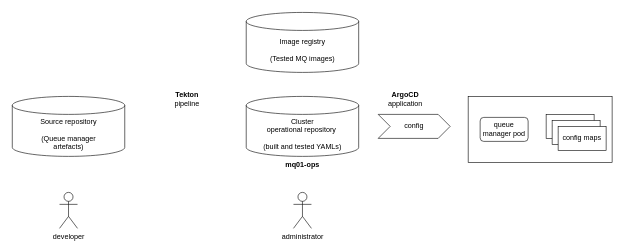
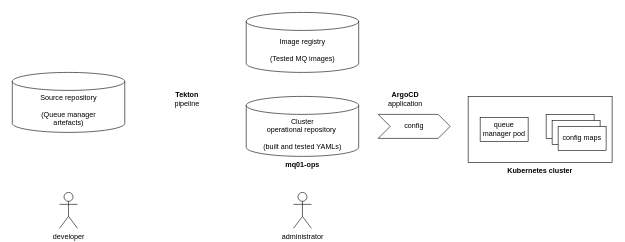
  <mxCell id="0" />
  <mxCell id="1" parent="0" />
- <mxCell id="2" value="Source repository&lt;br&gt;&lt;br&gt;(Queue manager&lt;br&gt;artefacts)" style="shape=cylinder3;whiteSpace=wrap;html=1;boundedLbl=1;backgroundOutline=1;size=15;" parent="1" vertex="1"><mxGeometry x="20" y="160" width="187.5" height="100" as="geometry" /></mxCell>
+ <mxCell id="2" value="Source repository&lt;br&gt;&lt;br&gt;(Queue manager&lt;br&gt;artefacts)" style="shape=cylinder3;whiteSpace=wrap;html=1;boundedLbl=1;backgroundOutline=1;size=15;" parent="1" vertex="1"><mxGeometry x="20" y="120" width="187.5" height="100" as="geometry" /></mxCell>
  <mxCell id="3" value="Cluster &lt;br&gt;operational repository&amp;nbsp;&lt;br&gt;&lt;br&gt;(built and tested YAMLs)" style="shape=cylinder3;whiteSpace=wrap;html=1;boundedLbl=1;backgroundOutline=1;size=15;" parent="1" vertex="1"><mxGeometry x="410" y="160" width="187.5" height="100" as="geometry" /></mxCell>
  <mxCell id="4" value="config" style="shape=step;perimeter=stepPerimeter;whiteSpace=wrap;html=1;fixedSize=1;" parent="1" vertex="1"><mxGeometry x="630" y="190" width="120" height="40" as="geometry" /></mxCell>
  <mxCell id="5" value="&lt;b&gt;mq01-ops&lt;/b&gt;" style="text;html=1;strokeColor=none;fillColor=none;align=center;verticalAlign=middle;whiteSpace=wrap;rounded=0;" parent="1" vertex="1"><mxGeometry x="415" y="260" width="177.5" height="30" as="geometry" /></mxCell>
  <mxCell id="6" value="" style="rounded=0;whiteSpace=wrap;html=1;" parent="1" vertex="1"><mxGeometry x="780" y="160" width="240" height="110" as="geometry" /></mxCell>
+ <mxCell id="7" value="Kubernetes cluster" style="text;html=1;strokeColor=none;fillColor=none;align=center;verticalAlign=middle;whiteSpace=wrap;rounded=0;fontStyle=1" parent="1" vertex="1"><mxGeometry x="810" y="270" width="180" height="30" as="geometry" /></mxCell>
  <mxCell id="8" value="config map" style="rounded=0;whiteSpace=wrap;html=1;" parent="1" vertex="1"><mxGeometry x="910" y="190" width="80" height="40" as="geometry" /></mxCell>
- <mxCell id="9" value="queue manager pod" style="whiteSpace=wrap;html=1;rounded=1;" parent="1" vertex="1"><mxGeometry x="800" y="195" width="80" height="40" as="geometry" /></mxCell>
+ <mxCell id="9" value="queue manager pod" style="rounded=0;whiteSpace=wrap;html=1;" parent="1" vertex="1"><mxGeometry x="800" y="195" width="80" height="40" as="geometry" /></mxCell>
  <mxCell id="10" value="config map" style="rounded=0;whiteSpace=wrap;html=1;" parent="1" vertex="1"><mxGeometry x="920" y="200" width="80" height="40" as="geometry" /></mxCell>
  <mxCell id="11" value="config maps" style="rounded=0;whiteSpace=wrap;html=1;" parent="1" vertex="1"><mxGeometry x="930" y="210" width="80" height="40" as="geometry" /></mxCell>
  <mxCell id="12" value="&lt;b&gt;Tekton&lt;/b&gt; &lt;br&gt;pipeline" style="text;html=1;strokeColor=none;fillColor=none;align=center;verticalAlign=middle;whiteSpace=wrap;rounded=0;" parent="1" vertex="1"><mxGeometry x="248.75" y="150" width="125" height="30" as="geometry" /></mxCell>
  <mxCell id="13" value="&lt;b&gt;ArgoCD&lt;/b&gt; &lt;br&gt;application" style="text;html=1;strokeColor=none;fillColor=none;align=center;verticalAlign=middle;whiteSpace=wrap;rounded=0;" parent="1" vertex="1"><mxGeometry x="612.5" y="150" width="125" height="30" as="geometry" /></mxCell>
  <mxCell id="14" value="Image registry&lt;br&gt;&lt;br&gt;(Tested MQ images)" style="shape=cylinder3;whiteSpace=wrap;html=1;boundedLbl=1;backgroundOutline=1;size=15;" parent="1" vertex="1"><mxGeometry x="410" y="20" width="187.5" height="100" as="geometry" /></mxCell>
  <mxCell id="15" value="developer" style="shape=umlActor;verticalLabelPosition=bottom;verticalAlign=top;html=1;outlineConnect=0;" parent="1" vertex="1"><mxGeometry x="98.75" y="320" width="30" height="60" as="geometry" /></mxCell>
  <mxCell id="16" value="administrator" style="shape=umlActor;verticalLabelPosition=bottom;verticalAlign=top;html=1;outlineConnect=0;" parent="1" vertex="1"><mxGeometry x="488.75" y="320" width="30" height="60" as="geometry" /></mxCell>
